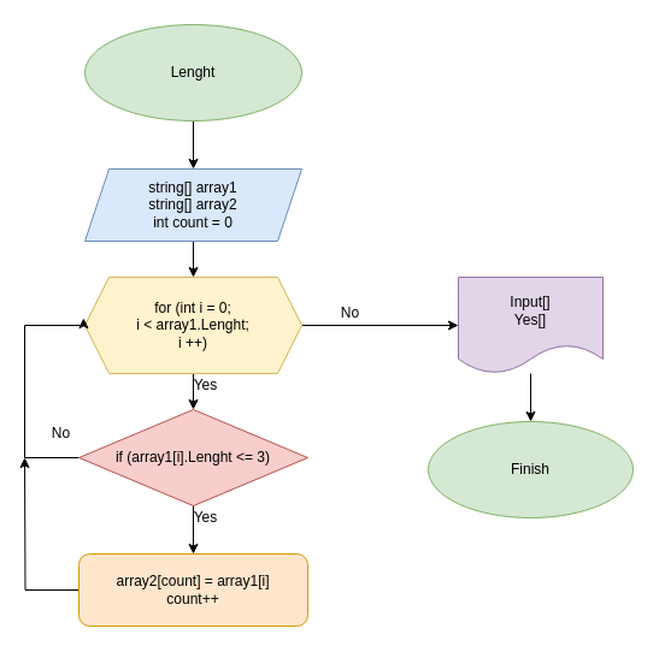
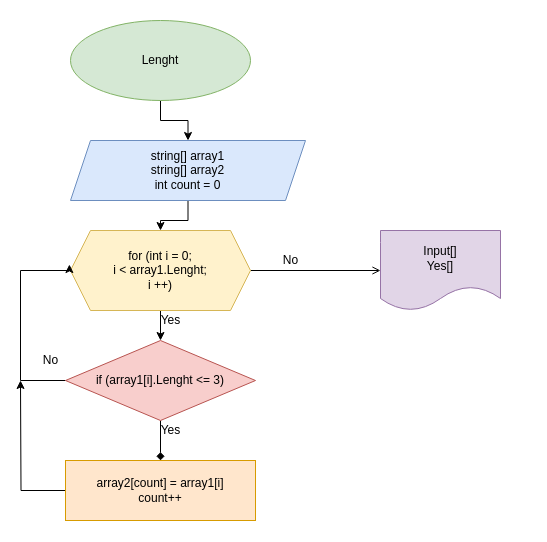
  <mxCell id="0" />
  <mxCell id="1" parent="0" />
  <mxCell id="2" value="" style="edgeStyle=orthogonalEdgeStyle;rounded=0;orthogonalLoop=1;jettySize=auto;html=1;" edge="1" parent="1" source="3" target="5"><mxGeometry relative="1" as="geometry" /></mxCell>
  <mxCell id="3" value="Lenght" style="ellipse;whiteSpace=wrap;html=1;fillColor=#d5e8d4;strokeColor=#82b366;" vertex="1" parent="1"><mxGeometry x="70" y="20" width="180" height="80" as="geometry" /></mxCell>
  <mxCell id="4" value="" style="edgeStyle=orthogonalEdgeStyle;rounded=0;orthogonalLoop=1;jettySize=auto;html=1;" edge="1" parent="1" source="5" target="8"><mxGeometry relative="1" as="geometry" /></mxCell>
- <mxCell id="5" value="string[] array1&lt;br&gt;string[] array2&lt;br&gt;int count = 0" style="shape=parallelogram;perimeter=parallelogramPerimeter;whiteSpace=wrap;html=1;fixedSize=1;fillColor=#dae8fc;strokeColor=#6c8ebf;" vertex="1" parent="1"><mxGeometry x="70" y="140" width="180" height="60" as="geometry" /></mxCell>
+ <mxCell id="5" value="string[] array1&lt;br&gt;string[] array2&lt;br&gt;int count = 0" style="shape=parallelogram;perimeter=parallelogramPerimeter;whiteSpace=wrap;html=1;fixedSize=1;fillColor=#dae8fc;strokeColor=#6c8ebf;" vertex="1" parent="1"><mxGeometry x="70" y="140" width="235" height="60" as="geometry" /></mxCell>
  <mxCell id="6" value="" style="edgeStyle=orthogonalEdgeStyle;rounded=0;orthogonalLoop=1;jettySize=auto;html=1;" edge="1" parent="1" source="8" target="11"><mxGeometry relative="1" as="geometry" /></mxCell>
- <mxCell id="7" style="edgeStyle=orthogonalEdgeStyle;rounded=0;orthogonalLoop=1;jettySize=auto;html=1;entryX=0;entryY=0.5;entryDx=0;entryDy=0;" edge="1" parent="1" source="8" target="15"><mxGeometry relative="1" as="geometry" /></mxCell>
+ <mxCell id="7" style="edgeStyle=orthogonalEdgeStyle;rounded=0;orthogonalLoop=1;jettySize=auto;html=1;entryX=0;entryY=0.5;entryDx=0;entryDy=0;endArrow=open;" edge="1" parent="1" source="8" target="15"><mxGeometry relative="1" as="geometry" /></mxCell>
  <mxCell id="8" value="for (int i = 0;&lt;br&gt;i &amp;lt; array1.Lenght;&lt;br&gt;i ++)" style="shape=hexagon;perimeter=hexagonPerimeter2;whiteSpace=wrap;html=1;fixedSize=1;fillColor=#fff2cc;strokeColor=#d6b656;" vertex="1" parent="1"><mxGeometry x="70" y="230" width="180" height="80" as="geometry" /></mxCell>
- <mxCell id="9" value="" style="edgeStyle=orthogonalEdgeStyle;rounded=0;orthogonalLoop=1;jettySize=auto;html=1;" edge="1" parent="1" source="11" target="13"><mxGeometry relative="1" as="geometry" /></mxCell>
+ <mxCell id="9" value="" style="edgeStyle=orthogonalEdgeStyle;rounded=0;orthogonalLoop=1;jettySize=auto;html=1;endArrow=diamond;" edge="1" parent="1" source="11" target="13"><mxGeometry relative="1" as="geometry" /></mxCell>
  <mxCell id="10" style="edgeStyle=orthogonalEdgeStyle;rounded=0;orthogonalLoop=1;jettySize=auto;html=1;entryX=-0.006;entryY=0.425;entryDx=0;entryDy=0;entryPerimeter=0;" edge="1" parent="1" source="11" target="8"><mxGeometry relative="1" as="geometry"><Array as="points"><mxPoint x="20" y="380" /><mxPoint x="20" y="270" /><mxPoint x="69" y="270" /></Array></mxGeometry></mxCell>
  <mxCell id="11" value="if (array1[i].Lenght &amp;lt;= 3)" style="rhombus;whiteSpace=wrap;html=1;fillColor=#f8cecc;strokeColor=#b85450;" vertex="1" parent="1"><mxGeometry x="65" y="340" width="190" height="80" as="geometry" /></mxCell>
  <mxCell id="12" style="edgeStyle=orthogonalEdgeStyle;rounded=0;orthogonalLoop=1;jettySize=auto;html=1;" edge="1" parent="1" source="13"><mxGeometry relative="1" as="geometry"><mxPoint x="20" y="380" as="targetPoint" /></mxGeometry></mxCell>
- <mxCell id="13" value="array2[count] = array1[i]&lt;br&gt;count++" style="whiteSpace=wrap;html=1;fillColor=#ffe6cc;strokeColor=#d79b00;rounded=1;" vertex="1" parent="1"><mxGeometry x="65" y="460" width="190" height="60" as="geometry" /></mxCell>
- <mxCell id="14" value="" style="edgeStyle=orthogonalEdgeStyle;rounded=0;orthogonalLoop=1;jettySize=auto;html=1;" edge="1" parent="1" source="15" target="16"><mxGeometry relative="1" as="geometry" /></mxCell>
+ <mxCell id="13" value="array2[count] = array1[i]&lt;br&gt;count++" style="rounded=0;whiteSpace=wrap;html=1;fillColor=#ffe6cc;strokeColor=#d79b00;" vertex="1" parent="1"><mxGeometry x="65" y="460" width="190" height="60" as="geometry" /></mxCell>
  <mxCell id="15" value="Input[]&lt;br&gt;Yes[]" style="shape=document;whiteSpace=wrap;html=1;boundedLbl=1;fillColor=#e1d5e7;strokeColor=#9673a6;" vertex="1" parent="1"><mxGeometry x="380" y="230" width="120" height="80" as="geometry" /></mxCell>
- <mxCell id="16" value="Finish" style="ellipse;whiteSpace=wrap;html=1;fillColor=#d5e8d4;strokeColor=#82b366;" vertex="1" parent="1"><mxGeometry x="355" y="350" width="170" height="80" as="geometry" /></mxCell>
  <mxCell id="17" value="No" style="text;html=1;align=center;verticalAlign=middle;resizable=0;points=[];autosize=1;strokeColor=none;fillColor=none;" vertex="1" parent="1"><mxGeometry x="270" y="245" width="40" height="30" as="geometry" /></mxCell>
  <mxCell id="18" value="Yes" style="text;html=1;align=center;verticalAlign=middle;resizable=0;points=[];autosize=1;strokeColor=none;fillColor=none;" vertex="1" parent="1"><mxGeometry x="150" y="305" width="40" height="30" as="geometry" /></mxCell>
  <mxCell id="19" value="Yes" style="text;html=1;align=center;verticalAlign=middle;resizable=0;points=[];autosize=1;strokeColor=none;fillColor=none;" vertex="1" parent="1"><mxGeometry x="150" y="415" width="40" height="30" as="geometry" /></mxCell>
  <mxCell id="20" value="No" style="text;html=1;align=center;verticalAlign=middle;resizable=0;points=[];autosize=1;strokeColor=none;fillColor=none;" vertex="1" parent="1"><mxGeometry x="30" y="345" width="40" height="30" as="geometry" /></mxCell>
